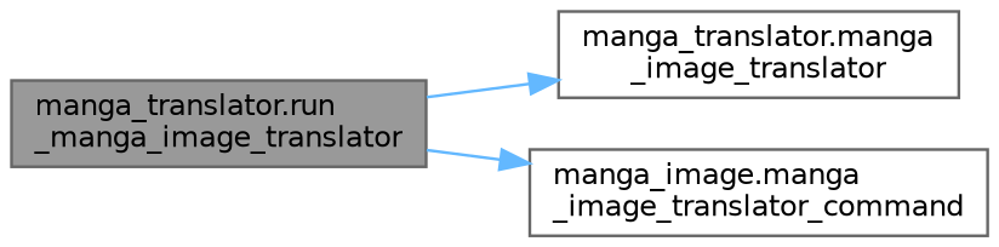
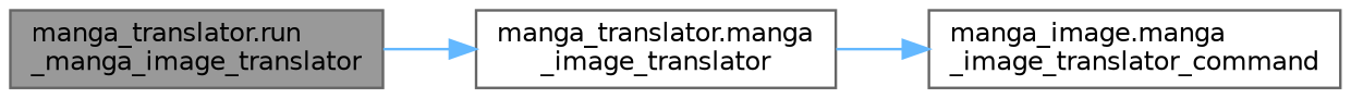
  digraph {
    rankdir=LR
    node [color=grey40 fillcolor=white fontname=Helvetica fontsize=10 shape=box style=filled]
    edge [color=steelblue1 fontname=Helvetica fontsize=10 labelfontname=Helvetica labelfontsize=10 style=solid]
    n1 [color=gray40 fillcolor=grey60 fontcolor=black height=0.2 label="manga_translator.run\l_manga_image_translator" width=0.4]
    n2 [height=0.2 label="manga_translator.manga\l_image_translator" width=0.4]
    n3 [height=0.2 label="manga_image.manga\l_image_translator_command" width=0.4]
    n1 -> n2
-   n1 -> n3
+   n2 -> n3
  }
